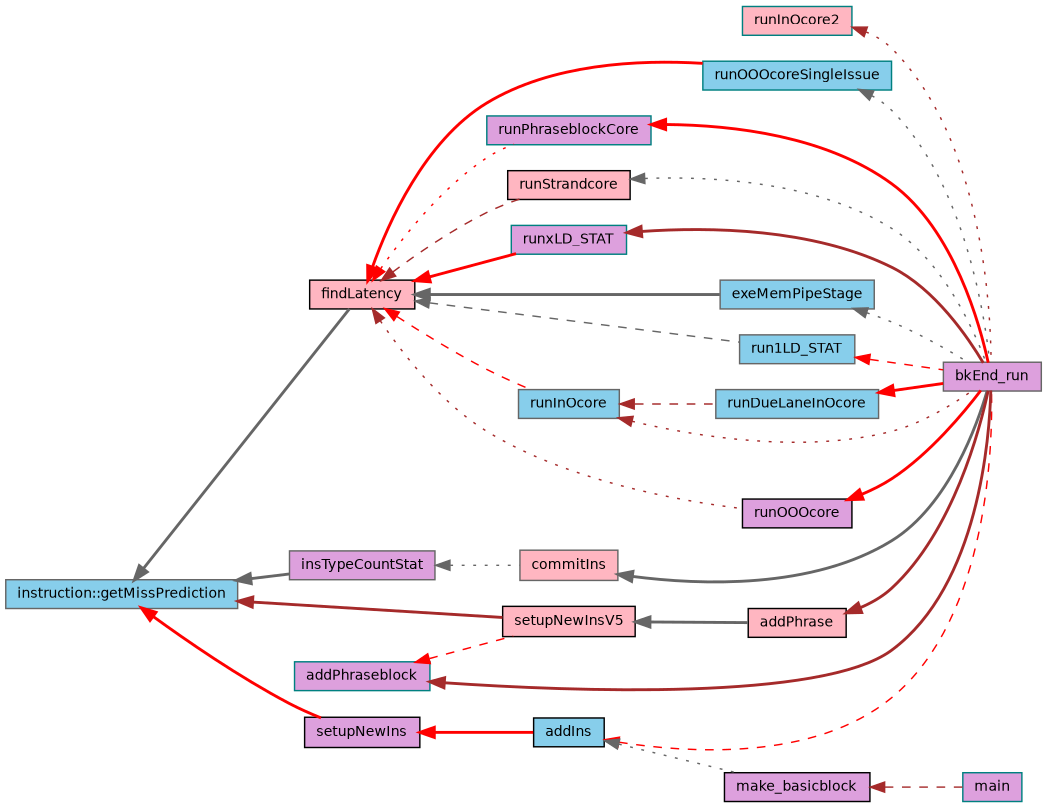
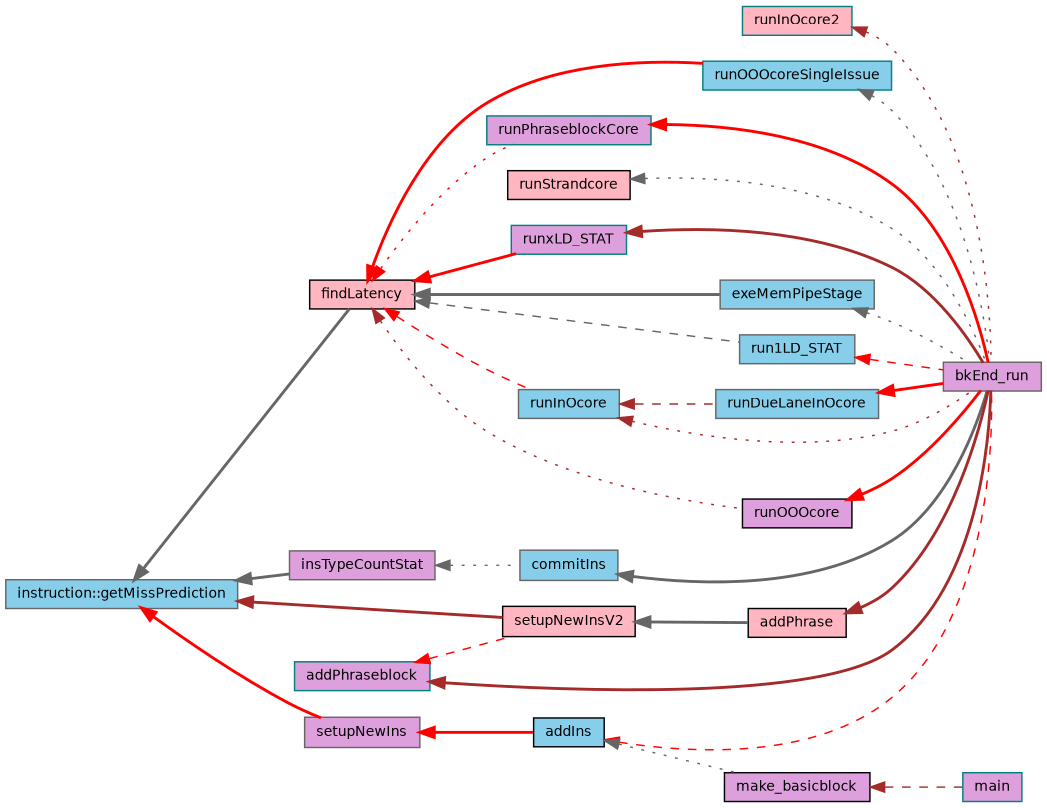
  digraph {
    rankdir=LR
    node [color=gray40 fillcolor=plum fontname=Helvetica fontsize=10 shape=record style=filled]
    edge [color=red dir=back fontname=Helvetica fontsize=10 labelfontname=Helvetica labelfontsize=10 style=bold]
    n1 [fillcolor=skyblue fontcolor=black height=0.2 label="instruction::getMissPrediction" width=0.4]
    n2 [color=black fillcolor=lightpink height=0.2 label=findLatency width=0.4]
    n3 [height=0.2 label=insTypeCountStat width=0.4]
-   n4 [color=black height=0.2 label=setupNewIns width=0.4]
-   n5 [color=black fillcolor=lightpink height=0.2 label=setupNewInsV5 width=0.4]
+   n4 [height=0.2 label=setupNewIns width=0.4]
+   n5 [color=black fillcolor=lightpink height=0.2 label=setupNewInsV2 width=0.4]
    n6 [fillcolor=skyblue height=0.2 label=exeMemPipeStage width=0.4]
    n7 [fillcolor=skyblue height=0.2 label=run1LD_STAT width=0.4]
    n8 [fillcolor=skyblue height=0.2 label=runInOcore width=0.4]
    n9 [color=black height=0.2 label=runOOOcore width=0.4]
    n10 [color=teal fillcolor=skyblue height=0.2 label=runOOOcoreSingleIssue width=0.4]
    n11 [color=teal height=0.2 label=runPhraseblockCore width=0.4]
    n12 [color=black fillcolor=lightpink height=0.2 label=runStrandcore width=0.4]
    n13 [color=teal height=0.2 label=runxLD_STAT width=0.4]
-   n14 [fillcolor=lightpink height=0.2 label=commitIns width=0.4]
+   n14 [fillcolor=skyblue height=0.2 label=commitIns width=0.4]
    n15 [color=black fillcolor=skyblue height=0.2 label=addIns width=0.4]
    n16 [color=black fillcolor=lightpink height=0.2 label=addPhrase width=0.4]
    n17 [height=0.2 label=bkEnd_run width=0.4]
    n18 [fillcolor=skyblue height=0.2 label=runDueLaneInOcore width=0.4]
    n19 [color=teal fillcolor=lightpink height=0.2 label=runInOcore2 width=0.4]
    n20 [color=black height=0.2 label=make_basicblock width=0.4]
    n21 [color=teal height=0.2 label=main width=0.4]
    n22 [color=teal height=0.2 label=addPhraseblock width=0.4]
    n1 -> n2 [color=gray40]
    n1 -> n3 [color=gray40]
    n1 -> n4
    n1 -> n5 [color=brown]
    n2 -> n6 [color=gray40]
    n2 -> n7 [color=gray40 style=dashed]
    n2 -> n8 [style=dashed]
    n2 -> n9 [color=brown style=dotted]
    n2 -> n10
    n2 -> n11 [style=dotted]
-   n2 -> n12 [color=brown style=dashed]
    n2 -> n13
    n3 -> n14 [color=gray40 style=dotted]
    n4 -> n15
    n5 -> n16 [color=gray40]
    n6 -> n17 [color=gray40 style=dotted]
    n7 -> n17 [style=dashed]
    n8 -> n17 [color=brown style=dotted]
    n8 -> n18 [color=brown style=dashed]
    n9 -> n17
    n10 -> n17 [color=gray40 style=dotted]
    n11 -> n17
    n12 -> n17 [color=gray40 style=dotted]
    n13 -> n17 [color=brown]
    n14 -> n17 [color=gray40]
    n15 -> n17 [style=dashed]
    n15 -> n20 [color=gray40 style=dotted]
    n16 -> n17 [color=brown]
    n18 -> n17
    n19 -> n17 [color=brown style=dotted]
    n20 -> n21 [color=brown style=dashed]
    n22 -> n5 [style=dashed]
    n22 -> n17 [color=brown]
  }
